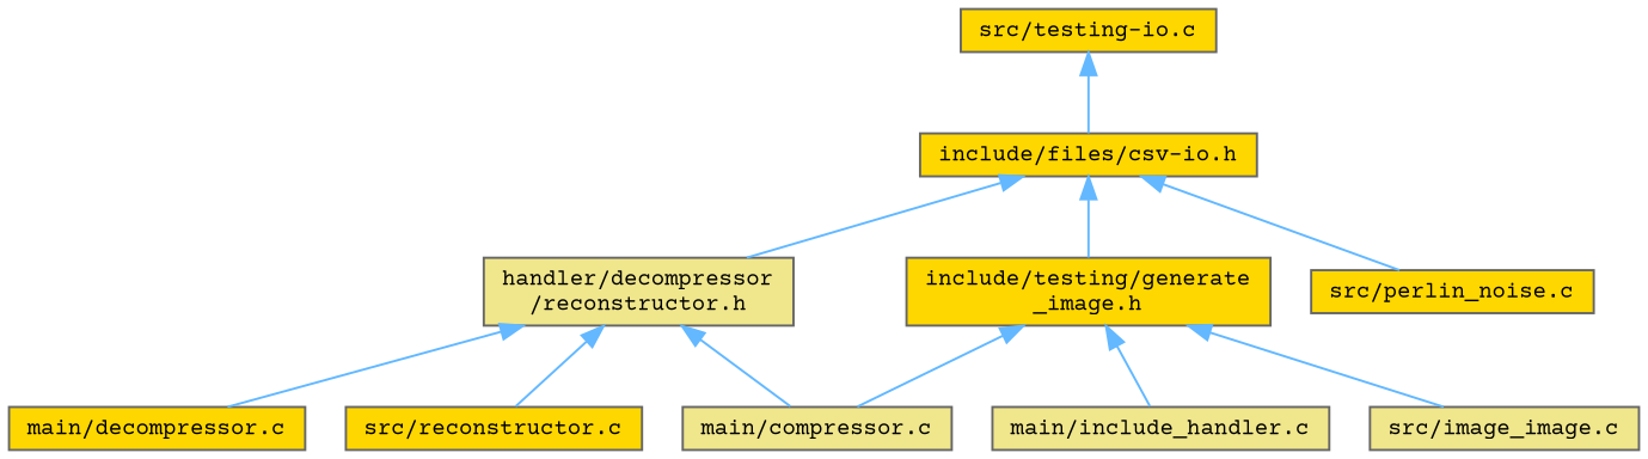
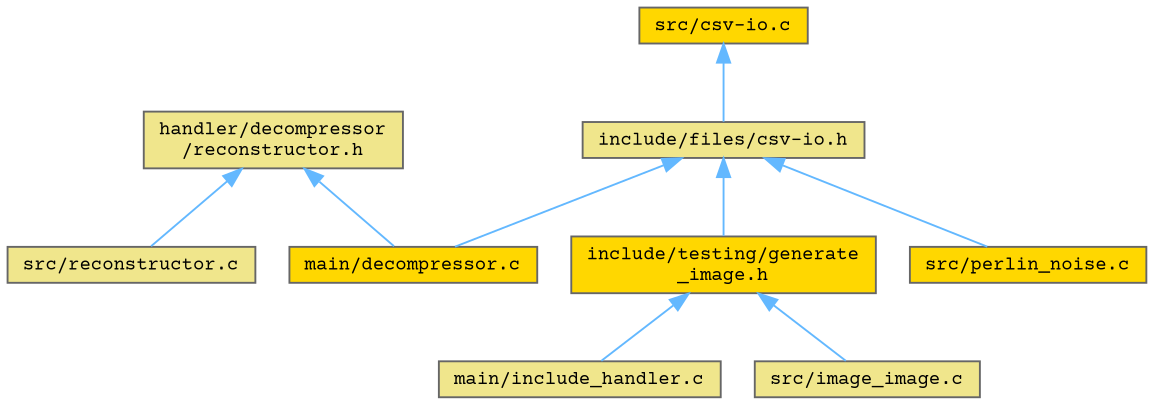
  digraph {
    fontname="Courier Prime"
    node [color=grey40 fillcolor=gold fontname="Courier Prime" fontsize=10 shape=box style=filled]
    edge [color=steelblue1 dir=back fontname="Courier Prime" fontsize=10 labelfontname=Helvetica labelfontsize=10 style=solid]
-   n1 [color=gray40 fontcolor=black height=0.2 label="include/files/csv-io.h" width=0.4]
+   n1 [color=gray40 fillcolor=khaki fontcolor=black height=0.2 label="include/files/csv-io.h" width=0.4]
    n2 [fillcolor=khaki height=0.2 label="handler/decompressor\l/reconstructor.h" width=0.4]
    n3 [height=0.2 label="include/testing/generate\l_image.h" width=0.4]
    n4 [height=0.2 label="src/perlin_noise.c" width=0.4]
-   n5 [fillcolor=khaki height=0.2 label="main/compressor.c" width=0.4]
    n6 [height=0.2 label="main/decompressor.c" width=0.4]
-   n7 [height=0.2 label="src/reconstructor.c" width=0.4]
+   n7 [fillcolor=khaki height=0.2 label="src/reconstructor.c" width=0.4]
    n8 [fillcolor=khaki height=0.2 label="main/include_handler.c" width=0.4]
    n9 [fillcolor=khaki height=0.2 label="src/image_image.c" width=0.4]
-   n10 [height=0.2 label="src/testing-io.c" width=0.4]
-   n1 -> n2
+   n10 [height=0.2 label="src/csv-io.c" width=0.4]
+   n1 -> n6
    n1 -> n3
    n1 -> n4
-   n2 -> n5
    n2 -> n6
    n2 -> n7
-   n3 -> n5
    n3 -> n8
    n3 -> n9
    n10 -> n1
  }
